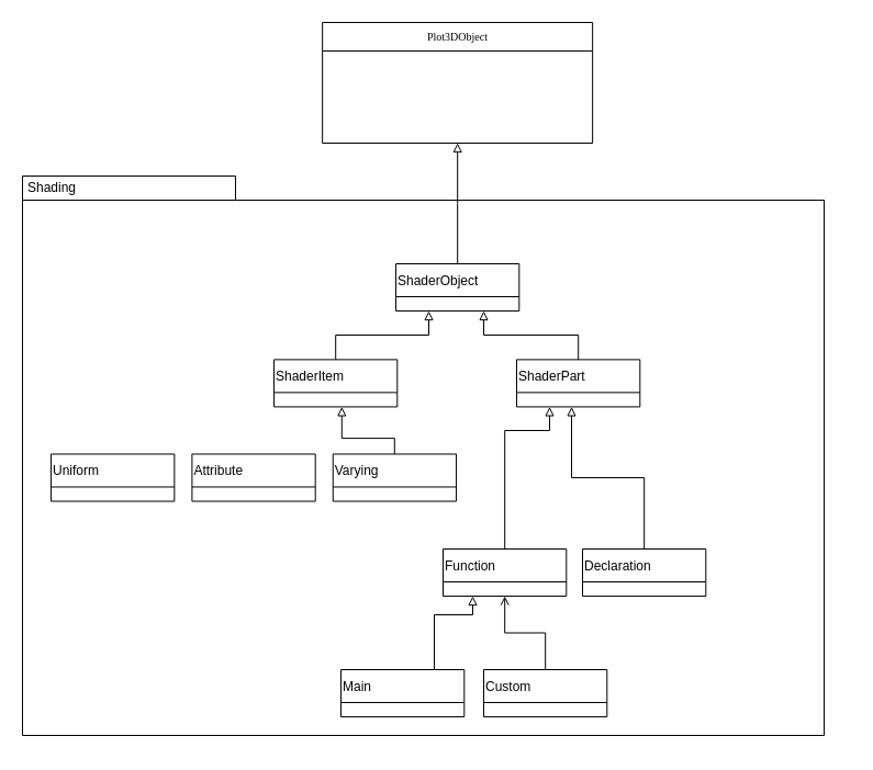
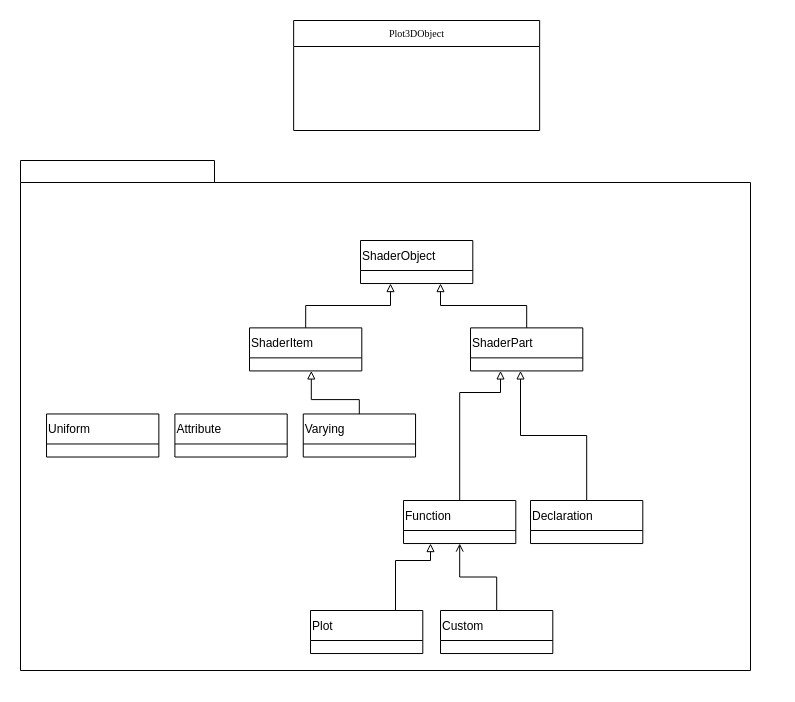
  <mxCell id="0" />
  <mxCell id="1" parent="0" />
  <mxCell id="2" value="" style="group" parent="1" vertex="1" connectable="0"><mxGeometry x="20" y="160" width="730" height="510" as="geometry" /></mxCell>
  <mxCell id="3" value="" style="shape=folder;fontStyle=1;spacingTop=10;tabWidth=194;tabHeight=22;tabPosition=left;html=1;rounded=0;shadow=0;comic=0;labelBackgroundColor=none;strokeWidth=1;fillColor=none;fontFamily=Verdana;fontSize=10;align=center;" parent="2" vertex="1"><mxGeometry width="730" height="510" as="geometry" /></mxCell>
- <mxCell id="4" value="Shading" style="text;html=1;strokeColor=none;fillColor=none;align=left;verticalAlign=middle;whiteSpace=wrap;rounded=0;" parent="2" vertex="1"><mxGeometry x="3.209" y="3" width="152.418" height="16.5" as="geometry" /></mxCell>
  <mxCell id="5" value="ShaderObject" style="swimlane;fontStyle=0;childLayout=stackLayout;horizontal=1;startSize=30;horizontalStack=0;resizeParent=1;resizeParentMax=0;resizeLast=0;collapsible=1;marginBottom=0;align=left;" parent="2" vertex="1"><mxGeometry x="340" y="80.001" width="112.308" height="43.043" as="geometry" /></mxCell>
  <mxCell id="6" value="" style="group" parent="1" vertex="1" connectable="0"><mxGeometry x="30" y="270" width="742.312" height="410" as="geometry" /></mxCell>
  <mxCell id="7" value="ShaderItem" style="swimlane;fontStyle=0;childLayout=stackLayout;horizontal=1;startSize=30;horizontalStack=0;resizeParent=1;resizeParentMax=0;resizeLast=0;collapsible=1;marginBottom=0;align=left;" parent="6" vertex="1"><mxGeometry x="219" y="57.391" width="112.308" height="43.043" as="geometry" /></mxCell>
  <mxCell id="8" value="Uniform" style="swimlane;fontStyle=0;childLayout=stackLayout;horizontal=1;startSize=30;horizontalStack=0;resizeParent=1;resizeParentMax=0;resizeLast=0;collapsible=1;marginBottom=0;align=left;" parent="6" vertex="1"><mxGeometry x="16.044" y="143.478" width="112.308" height="43.043" as="geometry" /></mxCell>
  <mxCell id="9" value="Attribute" style="swimlane;fontStyle=0;childLayout=stackLayout;horizontal=1;startSize=30;horizontalStack=0;resizeParent=1;resizeParentMax=0;resizeLast=0;collapsible=1;marginBottom=0;align=left;" parent="6" vertex="1"><mxGeometry x="144.396" y="143.478" width="112.308" height="43.043" as="geometry" /></mxCell>
  <mxCell id="10" style="edgeStyle=orthogonalEdgeStyle;rounded=0;orthogonalLoop=1;jettySize=auto;html=1;endArrow=block;endFill=0;" parent="6" source="11" target="7" edge="1"><mxGeometry relative="1" as="geometry"><Array as="points"><mxPoint x="328.901" y="129.13" /><mxPoint x="280.769" y="129.13" /></Array></mxGeometry></mxCell>
  <mxCell id="11" value="Varying" style="swimlane;fontStyle=0;childLayout=stackLayout;horizontal=1;startSize=30;horizontalStack=0;resizeParent=1;resizeParentMax=0;resizeLast=0;collapsible=1;marginBottom=0;align=left;" parent="6" vertex="1"><mxGeometry x="272.747" y="143.478" width="112.308" height="43.043" as="geometry" /></mxCell>
  <mxCell id="12" style="edgeStyle=orthogonalEdgeStyle;rounded=0;orthogonalLoop=1;jettySize=auto;html=1;endArrow=block;endFill=0;" parent="6" source="13" target="14" edge="1"><mxGeometry relative="1" as="geometry"><Array as="points"><mxPoint x="429" y="122" /><mxPoint x="470" y="122" /></Array></mxGeometry></mxCell>
  <mxCell id="13" value="Function" style="swimlane;fontStyle=0;childLayout=stackLayout;horizontal=1;startSize=30;horizontalStack=0;resizeParent=1;resizeParentMax=0;resizeLast=0;collapsible=1;marginBottom=0;align=left;" parent="6" vertex="1"><mxGeometry x="373.005" y="229.998" width="112.308" height="43.043" as="geometry" /></mxCell>
  <mxCell id="14" value="ShaderPart" style="swimlane;fontStyle=0;childLayout=stackLayout;horizontal=1;startSize=30;horizontalStack=0;resizeParent=1;resizeParentMax=0;resizeLast=0;collapsible=1;marginBottom=0;align=left;" parent="6" vertex="1"><mxGeometry x="440" y="57.391" width="112.308" height="43.043" as="geometry" /></mxCell>
  <mxCell id="15" style="edgeStyle=orthogonalEdgeStyle;rounded=0;orthogonalLoop=1;jettySize=auto;html=1;endArrow=block;endFill=0;" parent="6" source="16" target="14" edge="1"><mxGeometry relative="1" as="geometry"><Array as="points"><mxPoint x="556" y="165" /><mxPoint x="490" y="165" /></Array></mxGeometry></mxCell>
  <mxCell id="16" value="Declaration" style="swimlane;fontStyle=0;childLayout=stackLayout;horizontal=1;startSize=30;horizontalStack=0;resizeParent=1;resizeParentMax=0;resizeLast=0;collapsible=1;marginBottom=0;align=left;" parent="6" vertex="1"><mxGeometry x="500.005" y="229.998" width="112.308" height="43.043" as="geometry" /></mxCell>
  <mxCell id="17" style="edgeStyle=orthogonalEdgeStyle;rounded=0;orthogonalLoop=1;jettySize=auto;html=1;endArrow=block;endFill=0;" parent="6" source="18" target="13" edge="1"><mxGeometry relative="1" as="geometry"><Array as="points"><mxPoint x="365" y="290" /><mxPoint x="400" y="290" /></Array></mxGeometry></mxCell>
- <mxCell id="18" value="Main" style="swimlane;fontStyle=0;childLayout=stackLayout;horizontal=1;startSize=30;horizontalStack=0;resizeParent=1;resizeParentMax=0;resizeLast=0;collapsible=1;marginBottom=0;align=left;" parent="6" vertex="1"><mxGeometry x="280" y="340" width="112.31" height="43.04" as="geometry" /></mxCell>
+ <mxCell id="18" value="Plot" style="swimlane;fontStyle=0;childLayout=stackLayout;horizontal=1;startSize=30;horizontalStack=0;resizeParent=1;resizeParentMax=0;resizeLast=0;collapsible=1;marginBottom=0;align=left;" parent="6" vertex="1"><mxGeometry x="280" y="340" width="112.31" height="43.04" as="geometry" /></mxCell>
  <mxCell id="19" style="edgeStyle=orthogonalEdgeStyle;rounded=0;orthogonalLoop=1;jettySize=auto;html=1;endArrow=open;endFill=0;" parent="6" source="20" target="13" edge="1"><mxGeometry relative="1" as="geometry" /></mxCell>
  <mxCell id="20" value="Custom" style="swimlane;fontStyle=0;childLayout=stackLayout;horizontal=1;startSize=30;horizontalStack=0;resizeParent=1;resizeParentMax=0;resizeLast=0;collapsible=1;marginBottom=0;align=left;" parent="6" vertex="1"><mxGeometry x="410" y="340" width="112.31" height="43.04" as="geometry" /></mxCell>
  <mxCell id="21" value="Plot3DObject" style="swimlane;html=1;fontStyle=0;childLayout=stackLayout;horizontal=1;startSize=26;fillColor=none;horizontalStack=0;resizeParent=1;resizeLast=0;collapsible=1;marginBottom=0;swimlaneFillColor=#ffffff;rounded=0;shadow=0;comic=0;labelBackgroundColor=none;strokeWidth=1;fontFamily=Verdana;fontSize=10;align=center;" parent="1" vertex="1"><mxGeometry x="293.15" y="20" width="246" height="110" as="geometry" /></mxCell>
  <mxCell id="22" style="edgeStyle=orthogonalEdgeStyle;rounded=0;orthogonalLoop=1;jettySize=auto;html=1;endArrow=block;endFill=0;" parent="1" source="7" target="5" edge="1"><mxGeometry relative="1" as="geometry"><Array as="points"><mxPoint x="305" y="305" /><mxPoint x="390" y="305" /></Array></mxGeometry></mxCell>
  <mxCell id="23" style="edgeStyle=orthogonalEdgeStyle;rounded=0;orthogonalLoop=1;jettySize=auto;html=1;endArrow=block;endFill=0;" parent="1" source="14" target="5" edge="1"><mxGeometry relative="1" as="geometry"><Array as="points"><mxPoint x="526" y="305" /><mxPoint x="440" y="305" /></Array></mxGeometry></mxCell>
- <mxCell id="24" style="edgeStyle=orthogonalEdgeStyle;rounded=0;orthogonalLoop=1;jettySize=auto;html=1;endArrow=block;endFill=0;" parent="1" source="5" target="21" edge="1"><mxGeometry relative="1" as="geometry" /></mxCell>
